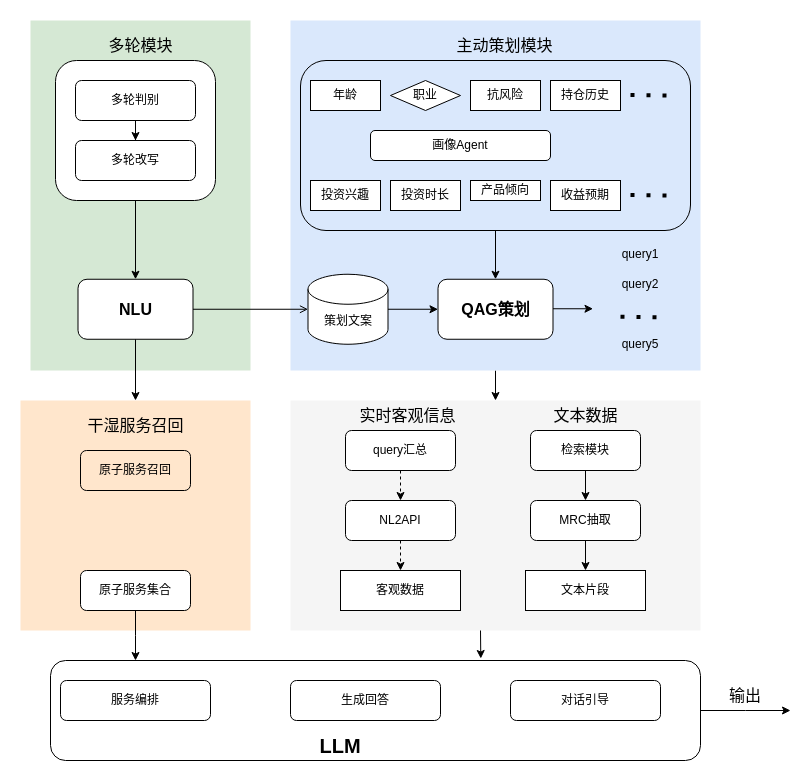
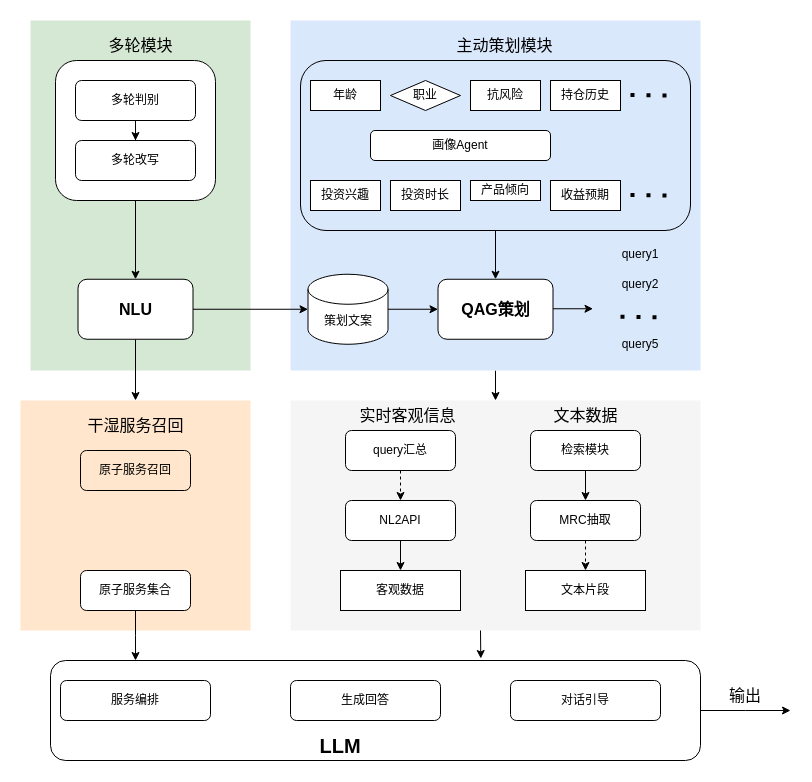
  <mxCell id="0" />
  <mxCell id="1" parent="0" />
  <mxCell id="2" value="" style="rounded=0;whiteSpace=wrap;html=1;fillColor=#ffe6cc;strokeColor=none;" vertex="1" parent="1"><mxGeometry x="20" y="400" width="230" height="230" as="geometry" /></mxCell>
  <mxCell id="3" style="edgeStyle=orthogonalEdgeStyle;rounded=0;orthogonalLoop=1;jettySize=auto;html=1;exitX=1;exitY=0.5;exitDx=0;exitDy=0;" edge="1" parent="1" source="4"><mxGeometry relative="1" as="geometry"><mxPoint x="790" y="710" as="targetPoint" /></mxGeometry></mxCell>
  <mxCell id="4" value="" style="rounded=1;whiteSpace=wrap;html=1;" vertex="1" parent="1"><mxGeometry x="50" y="660" width="650" height="100" as="geometry" /></mxCell>
  <mxCell id="5" value="" style="rounded=0;whiteSpace=wrap;html=1;fillColor=#f5f5f5;fontColor=#333333;strokeColor=none;" vertex="1" parent="1"><mxGeometry x="290" y="400" width="410" height="230" as="geometry" /></mxCell>
  <mxCell id="6" style="edgeStyle=orthogonalEdgeStyle;rounded=0;orthogonalLoop=1;jettySize=auto;html=1;exitX=0.5;exitY=1;exitDx=0;exitDy=0;entryX=0.5;entryY=0;entryDx=0;entryDy=0;" edge="1" parent="1" source="7" target="5"><mxGeometry relative="1" as="geometry" /></mxCell>
  <mxCell id="7" value="" style="rounded=0;whiteSpace=wrap;html=1;fillColor=#dae8fc;strokeColor=none;" vertex="1" parent="1"><mxGeometry x="290" y="20" width="410" height="350" as="geometry" /></mxCell>
  <mxCell id="8" style="edgeStyle=orthogonalEdgeStyle;rounded=0;orthogonalLoop=1;jettySize=auto;html=1;exitX=0.5;exitY=1;exitDx=0;exitDy=0;entryX=0.5;entryY=0;entryDx=0;entryDy=0;" edge="1" parent="1" source="9" target="29"><mxGeometry relative="1" as="geometry" /></mxCell>
  <mxCell id="9" value="" style="rounded=1;whiteSpace=wrap;html=1;fillColor=none;" vertex="1" parent="1"><mxGeometry x="300" y="60" width="390" height="170" as="geometry" /></mxCell>
  <mxCell id="10" value="" style="rounded=0;whiteSpace=wrap;html=1;fillColor=#d5e8d4;strokeColor=none;" vertex="1" parent="1"><mxGeometry x="30" y="20" width="220" height="350" as="geometry" /></mxCell>
  <mxCell id="11" style="edgeStyle=orthogonalEdgeStyle;rounded=0;orthogonalLoop=1;jettySize=auto;html=1;exitX=0.5;exitY=1;exitDx=0;exitDy=0;" edge="1" parent="1" source="12" target="18"><mxGeometry relative="1" as="geometry" /></mxCell>
  <mxCell id="12" value="" style="rounded=1;whiteSpace=wrap;html=1;" vertex="1" parent="1"><mxGeometry x="55" y="60" width="160" height="140" as="geometry" /></mxCell>
  <mxCell id="13" value="" style="edgeStyle=orthogonalEdgeStyle;rounded=0;orthogonalLoop=1;jettySize=auto;html=1;" edge="1" parent="1" source="14" target="15"><mxGeometry relative="1" as="geometry" /></mxCell>
  <mxCell id="14" value="多轮判别" style="rounded=1;whiteSpace=wrap;html=1;" vertex="1" parent="1"><mxGeometry x="75" y="80" width="120" height="40" as="geometry" /></mxCell>
  <mxCell id="15" value="多轮改写" style="rounded=1;whiteSpace=wrap;html=1;" vertex="1" parent="1"><mxGeometry x="75" y="140" width="120" height="40" as="geometry" /></mxCell>
- <mxCell id="16" style="edgeStyle=orthogonalEdgeStyle;rounded=0;orthogonalLoop=1;jettySize=auto;html=1;exitX=1;exitY=0.5;exitDx=0;exitDy=0;entryX=0;entryY=0.5;entryDx=0;entryDy=0;entryPerimeter=0;endArrow=open;" edge="1" parent="1" source="18" target="31"><mxGeometry relative="1" as="geometry"><mxPoint x="222.5" y="308.75" as="targetPoint" /><Array as="points" /></mxGeometry></mxCell>
+ <mxCell id="16" style="edgeStyle=orthogonalEdgeStyle;rounded=0;orthogonalLoop=1;jettySize=auto;html=1;exitX=1;exitY=0.5;exitDx=0;exitDy=0;entryX=0;entryY=0.5;entryDx=0;entryDy=0;entryPerimeter=0;" edge="1" parent="1" source="18" target="31"><mxGeometry relative="1" as="geometry"><mxPoint x="222.5" y="308.75" as="targetPoint" /><Array as="points" /></mxGeometry></mxCell>
  <mxCell id="17" style="edgeStyle=orthogonalEdgeStyle;rounded=0;orthogonalLoop=1;jettySize=auto;html=1;exitX=0.5;exitY=1;exitDx=0;exitDy=0;entryX=0.5;entryY=0;entryDx=0;entryDy=0;" edge="1" parent="1" source="18" target="2"><mxGeometry relative="1" as="geometry" /></mxCell>
  <mxCell id="18" value="&lt;font style=&quot;font-size: 16px;&quot;&gt;&lt;b&gt;NLU&lt;/b&gt;&lt;/font&gt;" style="rounded=1;whiteSpace=wrap;html=1;" vertex="1" parent="1"><mxGeometry x="77.5" y="278.75" width="115" height="60" as="geometry" /></mxCell>
  <mxCell id="19" value="年龄" style="rounded=0;whiteSpace=wrap;html=1;" vertex="1" parent="1"><mxGeometry x="310" y="80" width="70" height="30" as="geometry" /></mxCell>
  <mxCell id="20" value="职业" style="rhombus;whiteSpace=wrap;html=1;" vertex="1" parent="1"><mxGeometry x="390" y="80" width="70" height="30" as="geometry" /></mxCell>
  <mxCell id="21" value="抗风险" style="rounded=0;whiteSpace=wrap;html=1;" vertex="1" parent="1"><mxGeometry x="470" y="80" width="70" height="30" as="geometry" /></mxCell>
  <mxCell id="22" value="持仓历史" style="rounded=0;whiteSpace=wrap;html=1;" vertex="1" parent="1"><mxGeometry x="550" y="80" width="70" height="30" as="geometry" /></mxCell>
  <mxCell id="23" value="" style="endArrow=none;dashed=1;html=1;dashPattern=1 3;strokeWidth=4;rounded=0;" edge="1" parent="1"><mxGeometry width="50" height="50" relative="1" as="geometry"><mxPoint x="630" y="94.5" as="sourcePoint" /><mxPoint x="670" y="95" as="targetPoint" /></mxGeometry></mxCell>
  <mxCell id="24" value="画像Agent" style="rounded=1;whiteSpace=wrap;html=1;" vertex="1" parent="1"><mxGeometry x="370" y="130" width="180" height="30" as="geometry" /></mxCell>
  <mxCell id="25" value="投资兴趣" style="rounded=0;whiteSpace=wrap;html=1;" vertex="1" parent="1"><mxGeometry x="310" y="180" width="70" height="30" as="geometry" /></mxCell>
  <mxCell id="26" value="产品倾向" style="rounded=0;whiteSpace=wrap;html=1;" vertex="1" parent="1"><mxGeometry x="470" y="180" width="70" height="20" as="geometry" /></mxCell>
  <mxCell id="27" value="收益预期" style="rounded=0;whiteSpace=wrap;html=1;" vertex="1" parent="1"><mxGeometry x="550" y="180" width="70" height="30" as="geometry" /></mxCell>
  <mxCell id="28" value="" style="endArrow=none;dashed=1;html=1;dashPattern=1 3;strokeWidth=4;rounded=0;" edge="1" parent="1"><mxGeometry width="50" height="50" relative="1" as="geometry"><mxPoint x="630" y="194.5" as="sourcePoint" /><mxPoint x="670" y="195" as="targetPoint" /></mxGeometry></mxCell>
  <mxCell id="29" value="&lt;font style=&quot;font-size: 16px;&quot;&gt;&lt;b&gt;QAG策划&lt;/b&gt;&lt;/font&gt;" style="rounded=1;whiteSpace=wrap;html=1;" vertex="1" parent="1"><mxGeometry x="437.5" y="278.75" width="115" height="60" as="geometry" /></mxCell>
  <mxCell id="30" style="edgeStyle=orthogonalEdgeStyle;rounded=0;orthogonalLoop=1;jettySize=auto;html=1;exitX=1;exitY=0.5;exitDx=0;exitDy=0;exitPerimeter=0;" edge="1" parent="1" source="31" target="29"><mxGeometry relative="1" as="geometry" /></mxCell>
  <mxCell id="31" value="策划文案" style="shape=cylinder3;whiteSpace=wrap;html=1;boundedLbl=1;backgroundOutline=1;size=15;" vertex="1" parent="1"><mxGeometry x="307.5" y="273.75" width="80" height="70" as="geometry" /></mxCell>
  <mxCell id="32" value="query1" style="text;html=1;strokeColor=none;fillColor=none;align=center;verticalAlign=middle;whiteSpace=wrap;rounded=0;" vertex="1" parent="1"><mxGeometry x="610" y="240" width="60" height="28.75" as="geometry" /></mxCell>
  <mxCell id="33" value="query2" style="text;html=1;strokeColor=none;fillColor=none;align=center;verticalAlign=middle;whiteSpace=wrap;rounded=0;" vertex="1" parent="1"><mxGeometry x="610" y="268.75" width="60" height="30" as="geometry" /></mxCell>
  <mxCell id="34" value="" style="endArrow=none;dashed=1;html=1;dashPattern=1 3;strokeWidth=4;rounded=0;" edge="1" parent="1"><mxGeometry width="50" height="50" relative="1" as="geometry"><mxPoint x="620" y="316.25" as="sourcePoint" /><mxPoint x="660" y="316.75" as="targetPoint" /></mxGeometry></mxCell>
  <mxCell id="35" value="query5" style="text;html=1;strokeColor=none;fillColor=none;align=center;verticalAlign=middle;whiteSpace=wrap;rounded=0;" vertex="1" parent="1"><mxGeometry x="610" y="328.75" width="60" height="30" as="geometry" /></mxCell>
  <mxCell id="36" value="投资时长" style="rounded=0;whiteSpace=wrap;html=1;" vertex="1" parent="1"><mxGeometry x="390" y="180" width="70" height="30" as="geometry" /></mxCell>
  <mxCell id="37" value="生成回答" style="rounded=1;whiteSpace=wrap;html=1;" vertex="1" parent="1"><mxGeometry x="290" y="680" width="150" height="40" as="geometry" /></mxCell>
  <mxCell id="38" value="" style="endArrow=classic;html=1;rounded=0;" edge="1" parent="1"><mxGeometry width="50" height="50" relative="1" as="geometry"><mxPoint x="552.5" y="308.25" as="sourcePoint" /><mxPoint x="592.5" y="308.25" as="targetPoint" /></mxGeometry></mxCell>
  <mxCell id="39" style="edgeStyle=orthogonalEdgeStyle;rounded=0;orthogonalLoop=1;jettySize=auto;html=1;exitX=0.5;exitY=1;exitDx=0;exitDy=0;entryX=0.5;entryY=0;entryDx=0;entryDy=0;dashed=1;" edge="1" parent="1" source="40" target="42"><mxGeometry relative="1" as="geometry" /></mxCell>
  <mxCell id="40" value="query汇总" style="rounded=1;whiteSpace=wrap;html=1;" vertex="1" parent="1"><mxGeometry x="345" y="430" width="110" height="40" as="geometry" /></mxCell>
- <mxCell id="41" style="edgeStyle=orthogonalEdgeStyle;rounded=0;orthogonalLoop=1;jettySize=auto;html=1;exitX=0.5;exitY=1;exitDx=0;exitDy=0;entryX=0.5;entryY=0;entryDx=0;entryDy=0;dashed=1;" edge="1" parent="1" source="42" target="43"><mxGeometry relative="1" as="geometry" /></mxCell>
+ <mxCell id="41" style="edgeStyle=orthogonalEdgeStyle;rounded=0;orthogonalLoop=1;jettySize=auto;html=1;exitX=0.5;exitY=1;exitDx=0;exitDy=0;entryX=0.5;entryY=0;entryDx=0;entryDy=0;" edge="1" parent="1" source="42" target="43"><mxGeometry relative="1" as="geometry" /></mxCell>
  <mxCell id="42" value="NL2API" style="rounded=1;whiteSpace=wrap;html=1;" vertex="1" parent="1"><mxGeometry x="345" y="500" width="110" height="40" as="geometry" /></mxCell>
  <mxCell id="43" value="客观数据" style="rounded=0;whiteSpace=wrap;html=1;" vertex="1" parent="1"><mxGeometry x="340" y="570" width="120" height="40" as="geometry" /></mxCell>
  <mxCell id="44" style="edgeStyle=orthogonalEdgeStyle;rounded=0;orthogonalLoop=1;jettySize=auto;html=1;exitX=0.5;exitY=1;exitDx=0;exitDy=0;entryX=0.5;entryY=0;entryDx=0;entryDy=0;" edge="1" parent="1" source="45" target="47"><mxGeometry relative="1" as="geometry" /></mxCell>
  <mxCell id="45" value="检索模块" style="rounded=1;whiteSpace=wrap;html=1;" vertex="1" parent="1"><mxGeometry x="530" y="430" width="110" height="40" as="geometry" /></mxCell>
- <mxCell id="46" style="edgeStyle=orthogonalEdgeStyle;rounded=0;orthogonalLoop=1;jettySize=auto;html=1;exitX=0.5;exitY=1;exitDx=0;exitDy=0;entryX=0.5;entryY=0;entryDx=0;entryDy=0;" edge="1" parent="1" source="47" target="48"><mxGeometry relative="1" as="geometry" /></mxCell>
+ <mxCell id="46" style="edgeStyle=orthogonalEdgeStyle;rounded=0;orthogonalLoop=1;jettySize=auto;html=1;exitX=0.5;exitY=1;exitDx=0;exitDy=0;entryX=0.5;entryY=0;entryDx=0;entryDy=0;dashed=1;" edge="1" parent="1" source="47" target="48"><mxGeometry relative="1" as="geometry" /></mxCell>
  <mxCell id="47" value="MRC抽取" style="rounded=1;whiteSpace=wrap;html=1;" vertex="1" parent="1"><mxGeometry x="530" y="500" width="110" height="40" as="geometry" /></mxCell>
  <mxCell id="48" value="文本片段" style="rounded=0;whiteSpace=wrap;html=1;" vertex="1" parent="1"><mxGeometry x="525" y="570" width="120" height="40" as="geometry" /></mxCell>
  <mxCell id="49" value="原子服务召回" style="rounded=1;whiteSpace=wrap;html=1;fillColor=#ffe6cc;" vertex="1" parent="1"><mxGeometry x="80" y="450" width="110" height="40" as="geometry" /></mxCell>
  <mxCell id="50" style="edgeStyle=orthogonalEdgeStyle;rounded=0;orthogonalLoop=1;jettySize=auto;html=1;exitX=0.5;exitY=1;exitDx=0;exitDy=0;" edge="1" parent="1" source="51"><mxGeometry relative="1" as="geometry"><mxPoint x="135" y="660" as="targetPoint" /></mxGeometry></mxCell>
  <mxCell id="51" value="原子服务集合" style="rounded=1;whiteSpace=wrap;html=1;" vertex="1" parent="1"><mxGeometry x="80" y="570" width="110" height="40" as="geometry" /></mxCell>
  <mxCell id="52" value="服务编排" style="rounded=1;whiteSpace=wrap;html=1;" vertex="1" parent="1"><mxGeometry x="60" y="680" width="150" height="40" as="geometry" /></mxCell>
  <mxCell id="53" value="对话引导" style="rounded=1;whiteSpace=wrap;html=1;" vertex="1" parent="1"><mxGeometry x="510" y="680" width="150" height="40" as="geometry" /></mxCell>
  <mxCell id="54" value="&lt;b&gt;LLM&lt;/b&gt;" style="text;html=1;strokeColor=none;fillColor=none;align=center;verticalAlign=middle;whiteSpace=wrap;rounded=0;fontSize=20;" vertex="1" parent="1"><mxGeometry x="310" y="730" width="60" height="30" as="geometry" /></mxCell>
  <mxCell id="55" value="" style="endArrow=classic;html=1;rounded=0;entryX=0.662;entryY=-0.02;entryDx=0;entryDy=0;entryPerimeter=0;" edge="1" parent="1" target="4"><mxGeometry width="50" height="50" relative="1" as="geometry"><mxPoint x="480" y="630" as="sourcePoint" /><mxPoint x="480" y="710" as="targetPoint" /></mxGeometry></mxCell>
  <mxCell id="56" value="多轮模块" style="text;html=1;strokeColor=none;fillColor=none;align=center;verticalAlign=middle;whiteSpace=wrap;rounded=0;fontSize=16;" vertex="1" parent="1"><mxGeometry x="87.5" y="30" width="105" height="30" as="geometry" /></mxCell>
  <mxCell id="57" value="主动策划模块" style="text;html=1;strokeColor=none;fillColor=none;align=center;verticalAlign=middle;whiteSpace=wrap;rounded=0;fontSize=16;" vertex="1" parent="1"><mxGeometry x="437.5" y="30" width="132.5" height="30" as="geometry" /></mxCell>
  <mxCell id="58" value="干湿服务召回" style="text;html=1;strokeColor=none;fillColor=none;align=center;verticalAlign=middle;whiteSpace=wrap;rounded=0;fontSize=16;" vertex="1" parent="1"><mxGeometry x="67.5" y="410" width="135" height="30" as="geometry" /></mxCell>
  <mxCell id="59" value="实时客观信息" style="text;html=1;strokeColor=none;fillColor=none;align=center;verticalAlign=middle;whiteSpace=wrap;rounded=0;fontSize=16;" vertex="1" parent="1"><mxGeometry x="340" y="400" width="135" height="30" as="geometry" /></mxCell>
  <mxCell id="60" value="文本数据" style="text;html=1;strokeColor=none;fillColor=none;align=center;verticalAlign=middle;whiteSpace=wrap;rounded=0;fontSize=16;" vertex="1" parent="1"><mxGeometry x="517.5" y="400" width="135" height="30" as="geometry" /></mxCell>
  <mxCell id="61" value="输出" style="text;html=1;strokeColor=none;fillColor=none;align=center;verticalAlign=middle;whiteSpace=wrap;rounded=0;fontSize=16;" vertex="1" parent="1"><mxGeometry x="700" y="680" width="90" height="30" as="geometry" /></mxCell>
